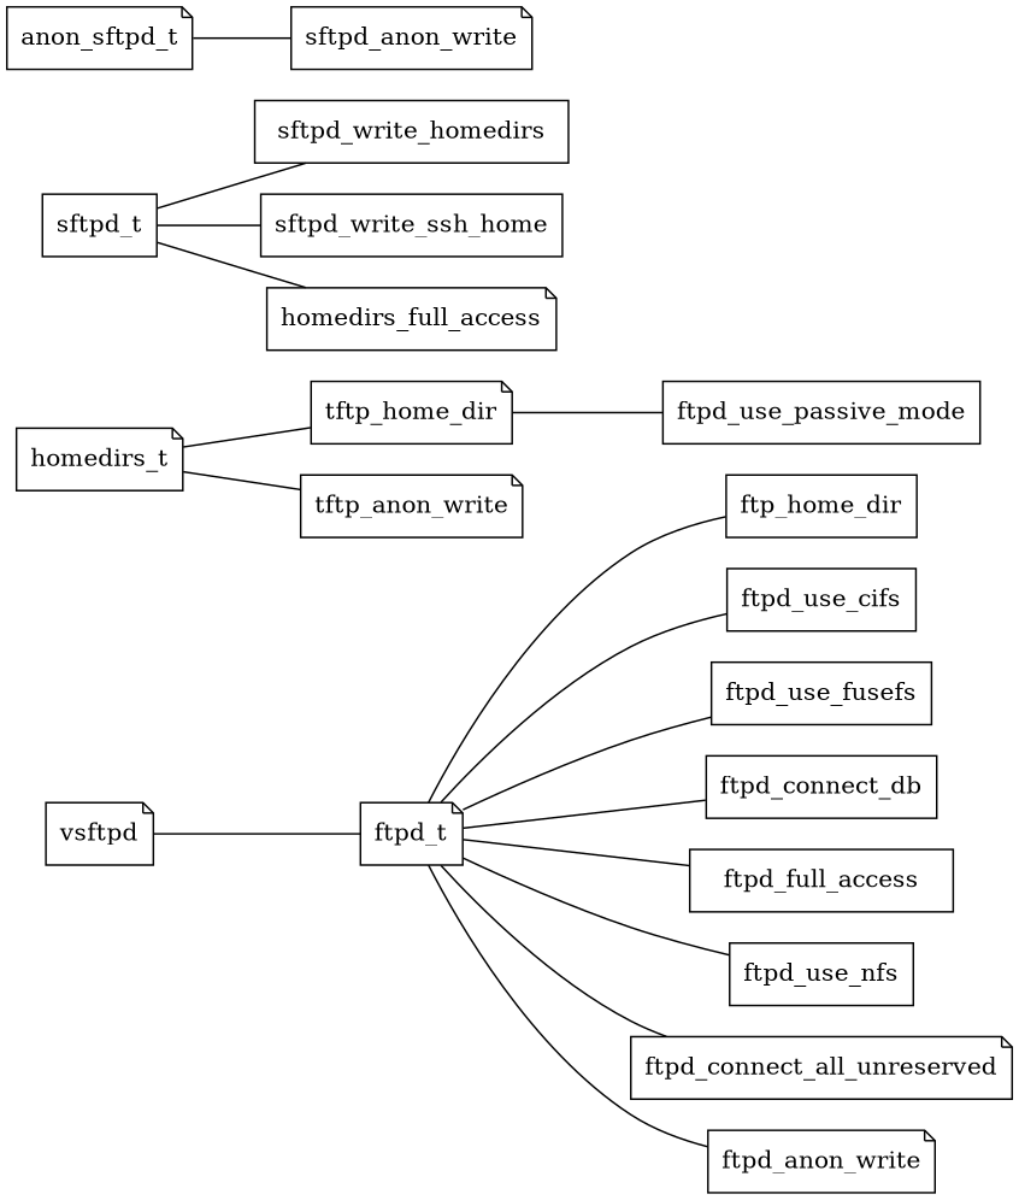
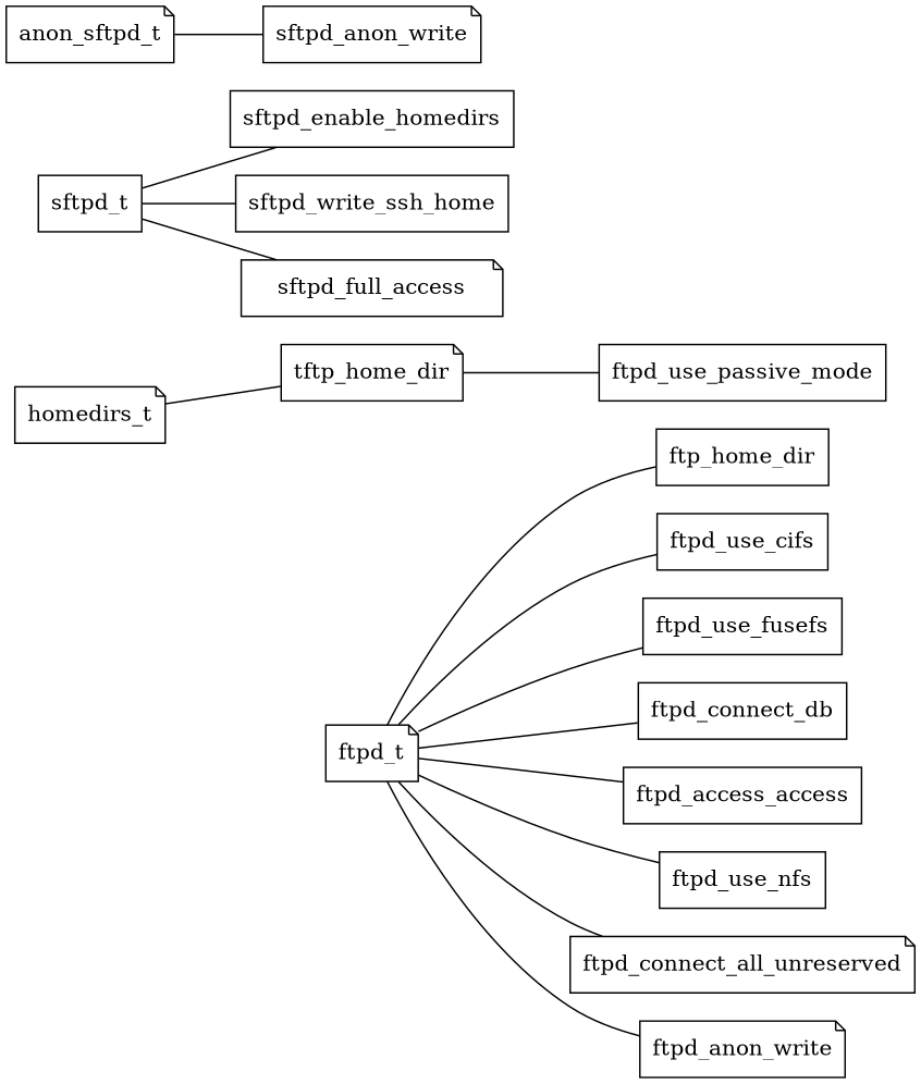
  graph {
    rankdir=LR
    node [shape=note]
    edge [Label=off]
-   vsftpd
    ftpd_t
    ftp_home_dir [shape=box]
    ftpd_use_cifs [shape=box]
    ftpd_use_fusefs [shape=box]
    ftpd_connect_db [shape=box]
-   ftpd_full_access [shape=box]
+   ftpd_full_access [shape=box label=ftpd_access_access]
    ftpd_use_nfs [shape=box]
    ftpd_connect_all_unreserved
    ftpd_anon_write
    ftpd_use_passive_mode [shape=box]
    n12 [label=homedirs_t]
    tftp_home_dir
-   tftp_anon_write
    sftpd_t [shape=box]
-   sftpd_enable_homedirs [shape=box label=sftpd_write_homedirs]
+   sftpd_enable_homedirs [shape=box]
    sftpd_write_ssh_home [shape=box]
-   sftpd_full_access [label=homedirs_full_access]
+   sftpd_full_access
    anon_sftpd_t
    sftpd_anon_write
-   vsftpd -- ftpd_t [Label=""]
    ftpd_t -- ftp_home_dir
    ftpd_t -- ftpd_use_cifs
    ftpd_t -- ftpd_use_fusefs
    ftpd_t -- ftpd_connect_db
    ftpd_t -- ftpd_full_access
    ftpd_t -- ftpd_use_nfs
    ftpd_t -- ftpd_connect_all_unreserved
    ftpd_t -- ftpd_anon_write
    n12 -- tftp_home_dir
-   n12 -- tftp_anon_write
    tftp_home_dir -- ftpd_use_passive_mode
    sftpd_t -- sftpd_enable_homedirs
    sftpd_t -- sftpd_write_ssh_home
    sftpd_t -- sftpd_full_access
    anon_sftpd_t -- sftpd_anon_write
  }
